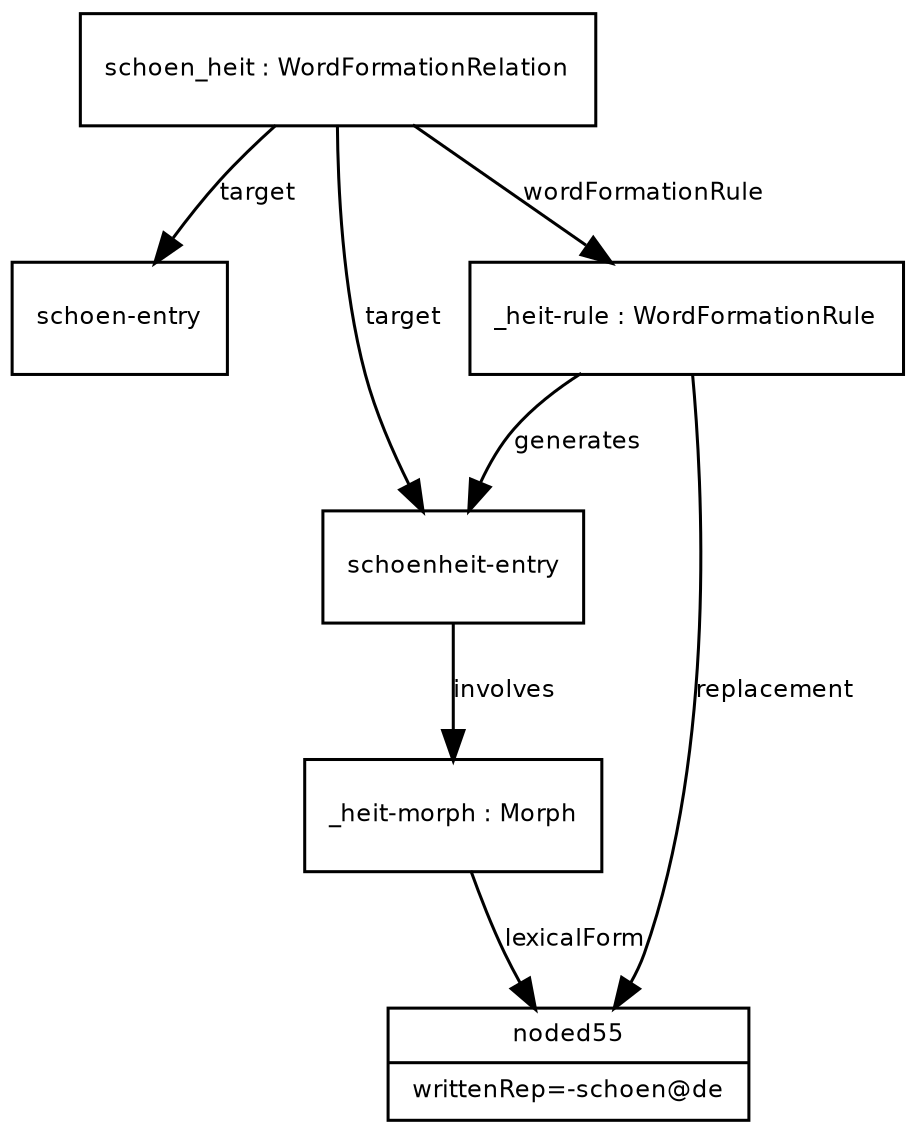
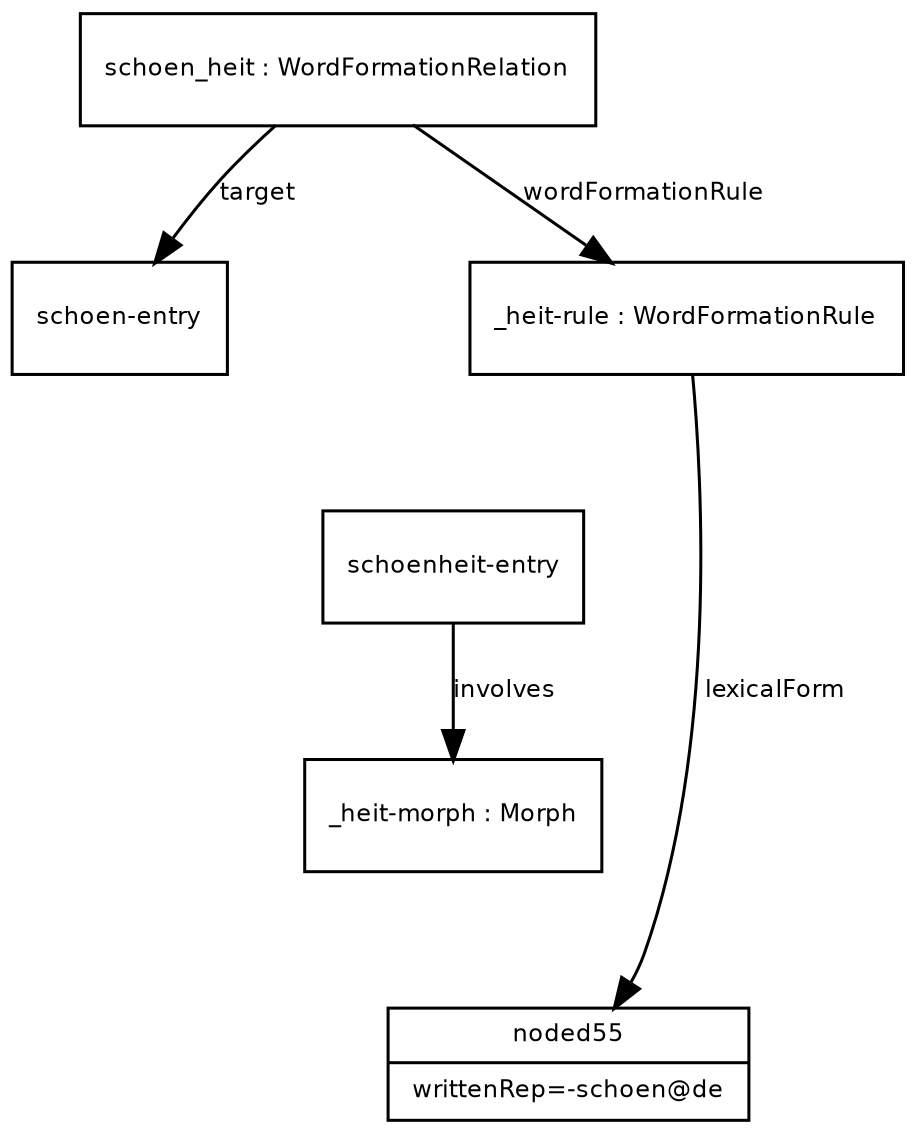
  digraph {
    fontname="Bitstream Vera Sans"
    fontsize=8
    node [fontname="Bitstream Vera Sans" fontsize=8 shape=record]
    edge [fontname="Bitstream Vera Sans" fontsize=8]
    n1 [label="{schoen-entry}"]
    n2 [label="{schoen_heit : WordFormationRelation}"]
    n3 [label="{schoenheit-entry}"]
    n4 [label="{_heit-rule : WordFormationRule}"]
    n5 [label="{_heit-morph : Morph}"]
    n6 [label="{noded55|writtenRep=-schoen@de}"]
    n2 -> n1 [label=target]
-   n2 -> n3 [label=target]
    n2 -> n4 [label=wordFormationRule]
    n3 -> n5 [label=involves]
-   n4 -> n3 [label=generates]
-   n4 -> n6 [label=replacement]
-   n5 -> n6 [label=lexicalForm]
+   n4 -> n6 [label=lexicalForm]
  }
